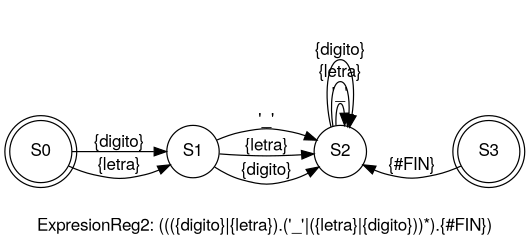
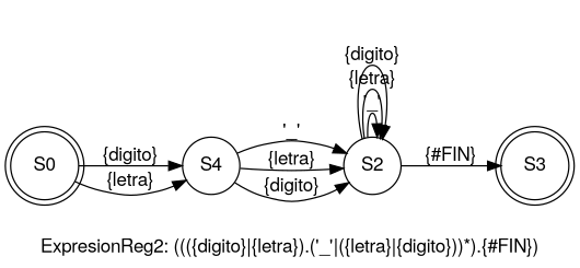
  digraph {
    fontname="Helvetica,Arial,sans-serif"
    label="ExpresionReg2: ((({digito}|{letra}).('_'|({letra}|{digito}))*).{#FIN})"
    rankdir=LR
    node [fontname="Helvetica,Arial,sans-serif" shape=circle]
    edge [fontname="Helvetica,Arial,sans-serif"]
-   S1
+   S1 [label=S4]
    S0 [shape=doublecircle]
    S2
    S3 [shape=doublecircle]
    S1 -> S2 [label="'_'"]
    S1 -> S2 [label="{letra}"]
    S1 -> S2 [label="{digito}"]
    S0 -> S1 [label="{digito}"]
    S0 -> S1 [label="{letra}"]
    S2 -> S2 [label="'_'"]
    S2 -> S2 [label="{letra}"]
    S2 -> S2 [label="{digito}"]
-   S3 -> S2 [label="{#FIN}"]
+   S2 -> S3 [label="{#FIN}"]
  }
